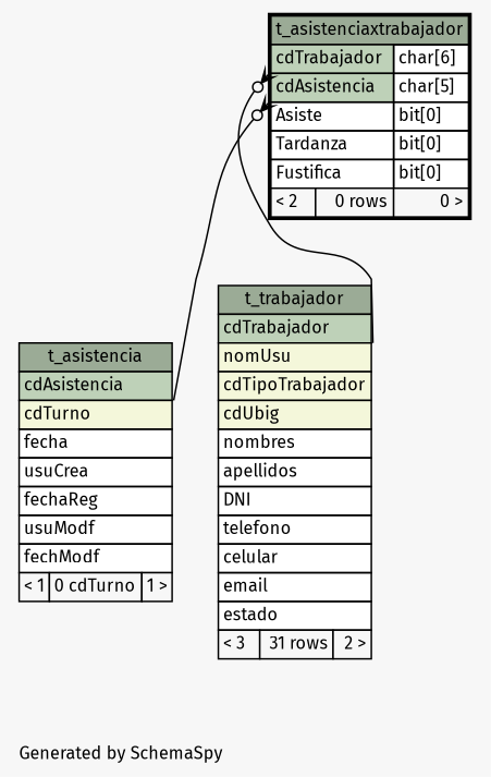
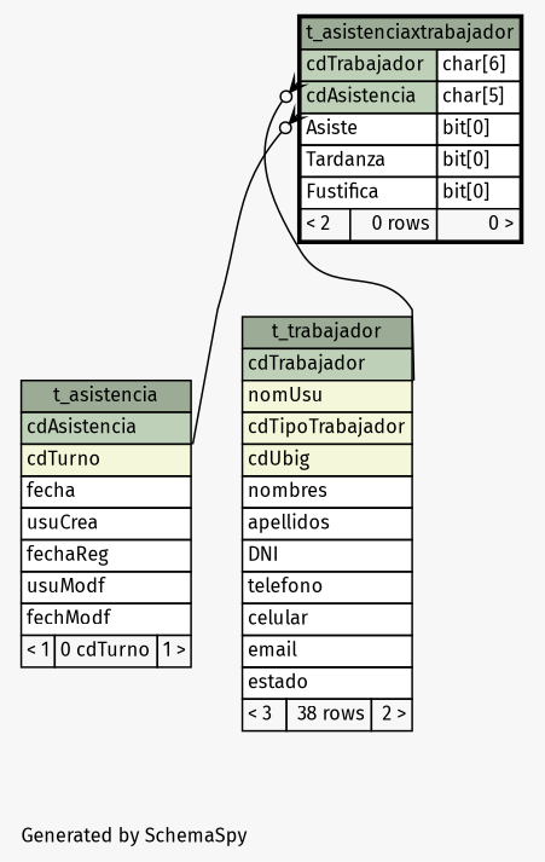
  digraph {
    bgcolor="#f7f7f7"
    fontname="Fira Sans"
    fontsize=11
    label="\nGenerated by SchemaSpy"
    labeljust=l
    nodesep=0.18
    rankdir=TB
    ranksep=0.46
    node [fontname="Fira Sans" fontsize=11 shape=plaintext]
    edge [arrowhead=none arrowsize=0.8 arrowtail=crowodot dir=back fontname="Fira Sans"]
    n1 [label=<     <TABLE BORDER="2" CELLBORDER="1" CELLSPACING="0" BGCOLOR="#ffffff">       <TR><TD COLSPAN="3" BGCOLOR="#9bab96" ALIGN="CENTER">t_asistenciaxtrabajador</TD></TR>       <TR><TD PORT="cdTrabajador" COLSPAN="2" BGCOLOR="#bed1b8" ALIGN="LEFT">cdTrabajador</TD><TD PORT="cdTrabajador.type" ALIGN="LEFT">char[6]</TD></TR>       <TR><TD PORT="cdAsistencia" COLSPAN="2" BGCOLOR="#bed1b8" ALIGN="LEFT">cdAsistencia</TD><TD PORT="cdAsistencia.type" ALIGN="LEFT">char[5]</TD></TR>       <TR><TD PORT="Asiste" COLSPAN="2" ALIGN="LEFT">Asiste</TD><TD PORT="Asiste.type" ALIGN="LEFT">bit[0]</TD></TR>       <TR><TD PORT="Tardanza" COLSPAN="2" ALIGN="LEFT">Tardanza</TD><TD PORT="Tardanza.type" ALIGN="LEFT">bit[0]</TD></TR>       <TR><TD PORT="Fustifica" COLSPAN="2" ALIGN="LEFT">Fustifica</TD><TD PORT="Fustifica.type" ALIGN="LEFT">bit[0]</TD></TR>       <TR><TD ALIGN="LEFT" BGCOLOR="#f7f7f7">&lt; 2</TD><TD ALIGN="RIGHT" BGCOLOR="#f7f7f7">0 rows</TD><TD ALIGN="RIGHT" BGCOLOR="#f7f7f7">0 &gt;</TD></TR>     </TABLE>>]
    n2 [label=<     <TABLE BORDER="0" CELLBORDER="1" CELLSPACING="0" BGCOLOR="#ffffff">       <TR><TD COLSPAN="3" BGCOLOR="#9bab96" ALIGN="CENTER">t_asistencia</TD></TR>       <TR><TD PORT="cdAsistencia" COLSPAN="3" BGCOLOR="#bed1b8" ALIGN="LEFT">cdAsistencia</TD></TR>       <TR><TD PORT="cdTurno" COLSPAN="3" BGCOLOR="#f4f7da" ALIGN="LEFT">cdTurno</TD></TR>       <TR><TD PORT="fecha" COLSPAN="3" ALIGN="LEFT">fecha</TD></TR>       <TR><TD PORT="usuCrea" COLSPAN="3" ALIGN="LEFT">usuCrea</TD></TR>       <TR><TD PORT="fechaReg" COLSPAN="3" ALIGN="LEFT">fechaReg</TD></TR>       <TR><TD PORT="usuModf" COLSPAN="3" ALIGN="LEFT">usuModf</TD></TR>       <TR><TD PORT="fechModf" COLSPAN="3" ALIGN="LEFT">fechModf</TD></TR>       <TR><TD ALIGN="LEFT" BGCOLOR="#f7f7f7">&lt; 1</TD><TD ALIGN="RIGHT" BGCOLOR="#f7f7f7">0 cdTurno</TD><TD ALIGN="RIGHT" BGCOLOR="#f7f7f7">1 &gt;</TD></TR>     </TABLE>>]
-   n3 [label=<     <TABLE BORDER="0" CELLBORDER="1" CELLSPACING="0" BGCOLOR="#ffffff">       <TR><TD COLSPAN="3" BGCOLOR="#9bab96" ALIGN="CENTER">t_trabajador</TD></TR>       <TR><TD PORT="cdTrabajador" COLSPAN="3" BGCOLOR="#bed1b8" ALIGN="LEFT">cdTrabajador</TD></TR>       <TR><TD PORT="nomUsu" COLSPAN="3" BGCOLOR="#f4f7da" ALIGN="LEFT">nomUsu</TD></TR>       <TR><TD PORT="cdTipoTrabajador" COLSPAN="3" BGCOLOR="#f4f7da" ALIGN="LEFT">cdTipoTrabajador</TD></TR>       <TR><TD PORT="cdUbig" COLSPAN="3" BGCOLOR="#f4f7da" ALIGN="LEFT">cdUbig</TD></TR>       <TR><TD PORT="nombres" COLSPAN="3" ALIGN="LEFT">nombres</TD></TR>       <TR><TD PORT="apellidos" COLSPAN="3" ALIGN="LEFT">apellidos</TD></TR>       <TR><TD PORT="DNI" COLSPAN="3" ALIGN="LEFT">DNI</TD></TR>       <TR><TD PORT="telefono" COLSPAN="3" ALIGN="LEFT">telefono</TD></TR>       <TR><TD PORT="celular" COLSPAN="3" ALIGN="LEFT">celular</TD></TR>       <TR><TD PORT="email" COLSPAN="3" ALIGN="LEFT">email</TD></TR>       <TR><TD PORT="estado" COLSPAN="3" ALIGN="LEFT">estado</TD></TR>       <TR><TD ALIGN="LEFT" BGCOLOR="#f7f7f7">&lt; 3</TD><TD ALIGN="RIGHT" BGCOLOR="#f7f7f7">31 rows</TD><TD ALIGN="RIGHT" BGCOLOR="#f7f7f7">2 &gt;</TD></TR>     </TABLE>>]
+   n3 [label=<     <TABLE BORDER="0" CELLBORDER="1" CELLSPACING="0" BGCOLOR="#ffffff">       <TR><TD COLSPAN="3" BGCOLOR="#9bab96" ALIGN="CENTER">t_trabajador</TD></TR>       <TR><TD PORT="cdTrabajador" COLSPAN="3" BGCOLOR="#bed1b8" ALIGN="LEFT">cdTrabajador</TD></TR>       <TR><TD PORT="nomUsu" COLSPAN="3" BGCOLOR="#f4f7da" ALIGN="LEFT">nomUsu</TD></TR>       <TR><TD PORT="cdTipoTrabajador" COLSPAN="3" BGCOLOR="#f4f7da" ALIGN="LEFT">cdTipoTrabajador</TD></TR>       <TR><TD PORT="cdUbig" COLSPAN="3" BGCOLOR="#f4f7da" ALIGN="LEFT">cdUbig</TD></TR>       <TR><TD PORT="nombres" COLSPAN="3" ALIGN="LEFT">nombres</TD></TR>       <TR><TD PORT="apellidos" COLSPAN="3" ALIGN="LEFT">apellidos</TD></TR>       <TR><TD PORT="DNI" COLSPAN="3" ALIGN="LEFT">DNI</TD></TR>       <TR><TD PORT="telefono" COLSPAN="3" ALIGN="LEFT">telefono</TD></TR>       <TR><TD PORT="celular" COLSPAN="3" ALIGN="LEFT">celular</TD></TR>       <TR><TD PORT="email" COLSPAN="3" ALIGN="LEFT">email</TD></TR>       <TR><TD PORT="estado" COLSPAN="3" ALIGN="LEFT">estado</TD></TR>       <TR><TD ALIGN="LEFT" BGCOLOR="#f7f7f7">&lt; 3</TD><TD ALIGN="RIGHT" BGCOLOR="#f7f7f7">38 rows</TD><TD ALIGN="RIGHT" BGCOLOR="#f7f7f7">2 &gt;</TD></TR>     </TABLE>>]
    n1 -> n2 [headport="cdAsistencia:se" tailport="cdAsistencia:sw"]
    n1 -> n3 [headport="cdTrabajador:se" tailport="cdTrabajador:sw"]
  }
